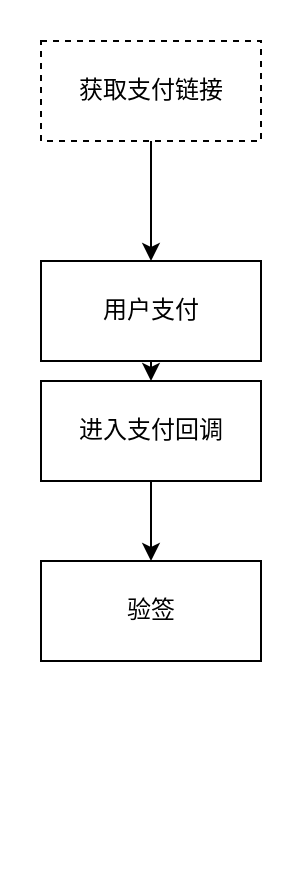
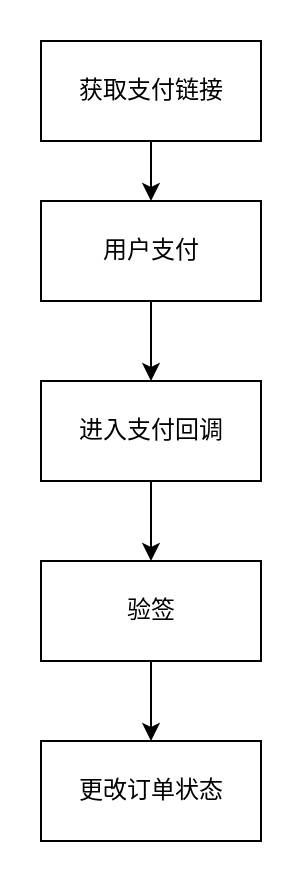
  <mxCell id="0" />
  <mxCell id="1" parent="0" />
  <mxCell id="2" value="" style="edgeStyle=none;html=1;" edge="1" parent="1" source="3" target="5"><mxGeometry relative="1" as="geometry" /></mxCell>
- <mxCell id="3" value="获取支付链接" style="html=1;dashed=1;" vertex="1" parent="1"><mxGeometry x="20" y="20" width="110" height="50" as="geometry" /></mxCell>
+ <mxCell id="3" value="获取支付链接" style="html=1;" vertex="1" parent="1"><mxGeometry x="20" y="20" width="110" height="50" as="geometry" /></mxCell>
  <mxCell id="4" value="" style="edgeStyle=none;html=1;" edge="1" parent="1" source="5" target="7"><mxGeometry relative="1" as="geometry" /></mxCell>
- <mxCell id="5" value="用户支付" style="html=1;" vertex="1" parent="1"><mxGeometry x="20" y="130" width="110" height="50" as="geometry" /></mxCell>
+ <mxCell id="5" value="用户支付" style="html=1;" vertex="1" parent="1"><mxGeometry x="20" y="100" width="110" height="50" as="geometry" /></mxCell>
  <mxCell id="6" value="" style="edgeStyle=none;html=1;" edge="1" parent="1" source="7" target="9"><mxGeometry relative="1" as="geometry" /></mxCell>
  <mxCell id="7" value="进入支付回调" style="html=1;" vertex="1" parent="1"><mxGeometry x="20" y="190" width="110" height="50" as="geometry" /></mxCell>
+ <mxCell id="8" value="" style="edgeStyle=none;html=1;" edge="1" parent="1" source="9" target="10"><mxGeometry relative="1" as="geometry" /></mxCell>
  <mxCell id="9" value="验签" style="html=1;" vertex="1" parent="1"><mxGeometry x="20" y="280" width="110" height="50" as="geometry" /></mxCell>
+ <mxCell id="10" value="更改订单状态" style="html=1;" vertex="1" parent="1"><mxGeometry x="20" y="370" width="110" height="50" as="geometry" /></mxCell>
